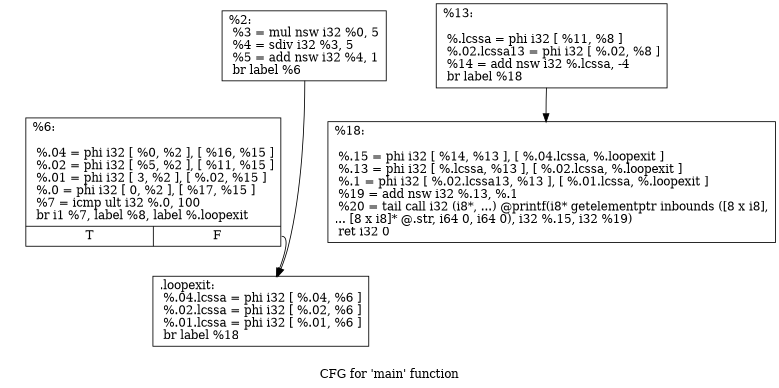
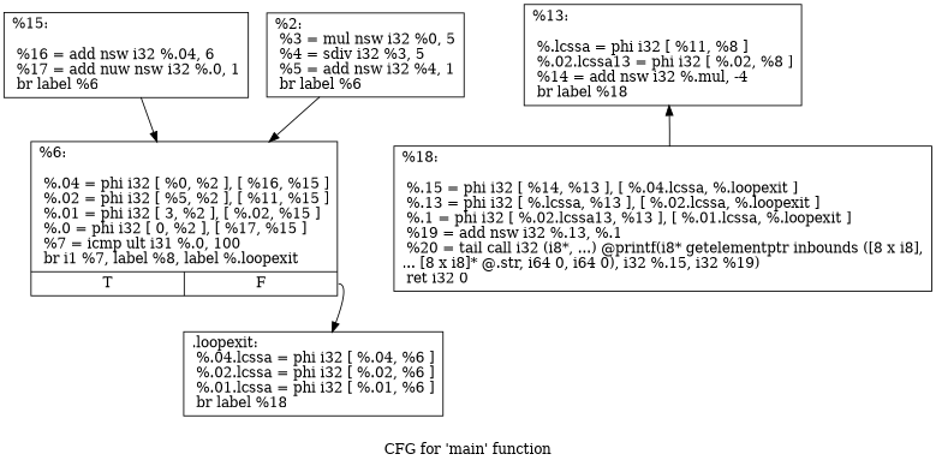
  digraph {
    label="CFG for 'main' function"
    node [shape=record]
    n1 [label="{%2:\l  %3 = mul nsw i32 %0, 5\l  %4 = sdiv i32 %3, 5\l  %5 = add nsw i32 %4, 1\l  br label %6\l}"]
-   n2 [label="{%6:\l\l  %.04 = phi i32 [ %0, %2 ], [ %16, %15 ]\l  %.02 = phi i32 [ %5, %2 ], [ %11, %15 ]\l  %.01 = phi i32 [ 3, %2 ], [ %.02, %15 ]\l  %.0 = phi i32 [ 0, %2 ], [ %17, %15 ]\l  %7 = icmp ult i32 %.0, 100\l  br i1 %7, label %8, label %.loopexit\l|{<s0>T|<s1>F}}"]
+   n2 [label="{%6:\l\l  %.04 = phi i32 [ %0, %2 ], [ %16, %15 ]\l  %.02 = phi i32 [ %5, %2 ], [ %11, %15 ]\l  %.01 = phi i32 [ 3, %2 ], [ %.02, %15 ]\l  %.0 = phi i32 [ 0, %2 ], [ %17, %15 ]\l  %7 = icmp ult i31 %.0, 100\l  br i1 %7, label %8, label %.loopexit\l|{<s0>T|<s1>F}}"]
    n3 [label="{.loopexit:                                        \l  %.04.lcssa = phi i32 [ %.04, %6 ]\l  %.02.lcssa = phi i32 [ %.02, %6 ]\l  %.01.lcssa = phi i32 [ %.01, %6 ]\l  br label %18\l}"]
-   n4 [label="{%13:\l\l  %.lcssa = phi i32 [ %11, %8 ]\l  %.02.lcssa13 = phi i32 [ %.02, %8 ]\l  %14 = add nsw i32 %.lcssa, -4\l  br label %18\l}"]
+   n4 [label="{%13:\l\l  %.lcssa = phi i32 [ %11, %8 ]\l  %.02.lcssa13 = phi i32 [ %.02, %8 ]\l  %14 = add nsw i32 %.mul, -4\l  br label %18\l}"]
    n5 [label="{%18:\l\l  %.15 = phi i32 [ %14, %13 ], [ %.04.lcssa, %.loopexit ]\l  %.13 = phi i32 [ %.lcssa, %13 ], [ %.02.lcssa, %.loopexit ]\l  %.1 = phi i32 [ %.02.lcssa13, %13 ], [ %.01.lcssa, %.loopexit ]\l  %19 = add nsw i32 %.13, %.1\l  %20 = tail call i32 (i8*, ...) @printf(i8* getelementptr inbounds ([8 x i8],\l... [8 x i8]* @.str, i64 0, i64 0), i32 %.15, i32 %19)\l  ret i32 0\l}"]
-   n1 -> n3
+   n6 [label="{%15:\l\l  %16 = add nsw i32 %.04, 6\l  %17 = add nuw nsw i32 %.0, 1\l  br label %6\l}"]
+   n1 -> n2
    n2 -> n3 [tailport=s1]
-   n4 -> n5
+   n5 -> n4
+   n6 -> n2
  }
